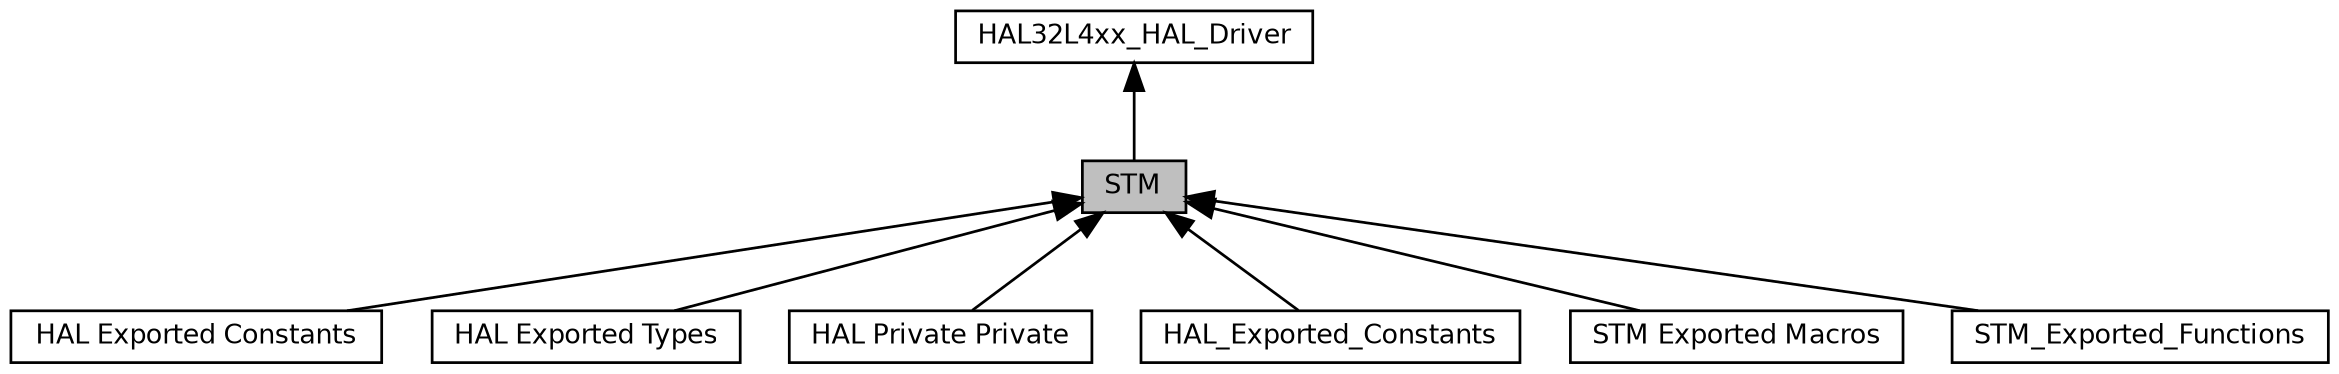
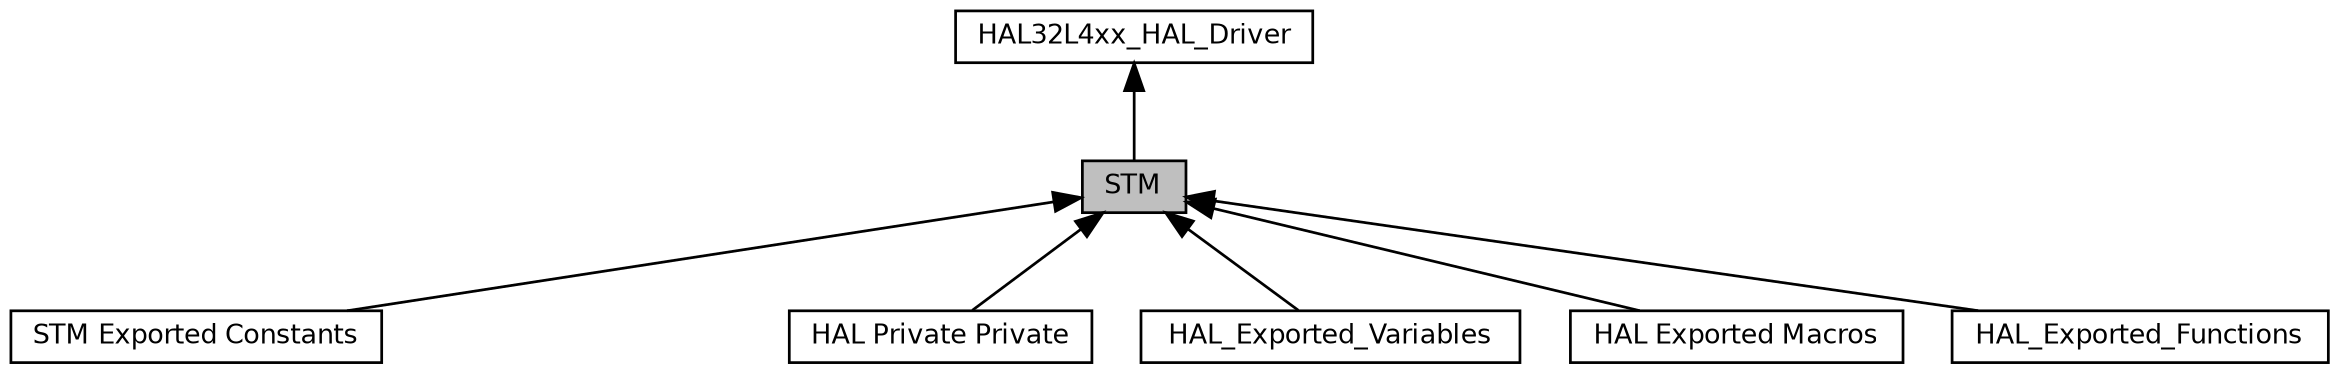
  digraph {
    rankdir=TB
    node [color=black fillcolor=white fontname=Helvetica fontsize=10 shape=box style=filled]
    edge [dir=back fontname=Helvetica fontsize=10 labelfontname=Helvetica labelfontsize=10 shape=plaintext style=solid]
-   n1 [height=0.2 label="HAL Exported Constants" width=0.4]
-   n2 [height=0.2 label="HAL Exported Types" width=0.4]
+   n1 [height=0.2 label="STM Exported Constants" width=0.4]
    n3 [height=0.2 label="HAL Private Private" width=0.4]
    n4 [height=0.2 label=HAL32L4xx_HAL_Driver width=0.4]
    n5 [fillcolor=grey75 fontcolor=black height=0.2 label=STM width=0.4]
-   n6 [height=0.2 label=HAL_Exported_Constants width=0.4]
-   n7 [height=0.2 label="STM Exported Macros" width=0.4]
-   n8 [height=0.2 label=STM_Exported_Functions width=0.4]
+   n6 [height=0.2 label=HAL_Exported_Variables width=0.4]
+   n7 [height=0.2 label="HAL Exported Macros" width=0.4]
+   n8 [height=0.2 label=HAL_Exported_Functions width=0.4]
    n4 -> n5
    n5 -> n1
-   n5 -> n2
    n5 -> n3
    n5 -> n6
    n5 -> n7
    n5 -> n8
  }
